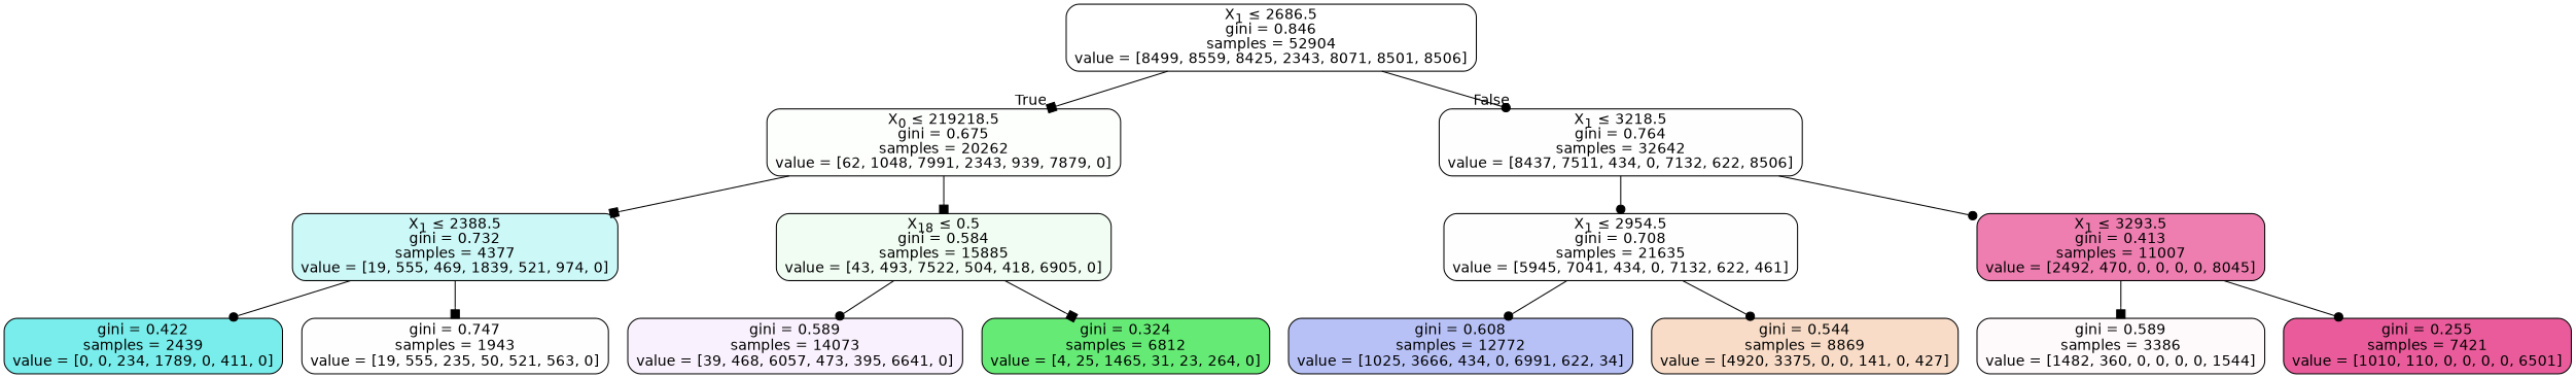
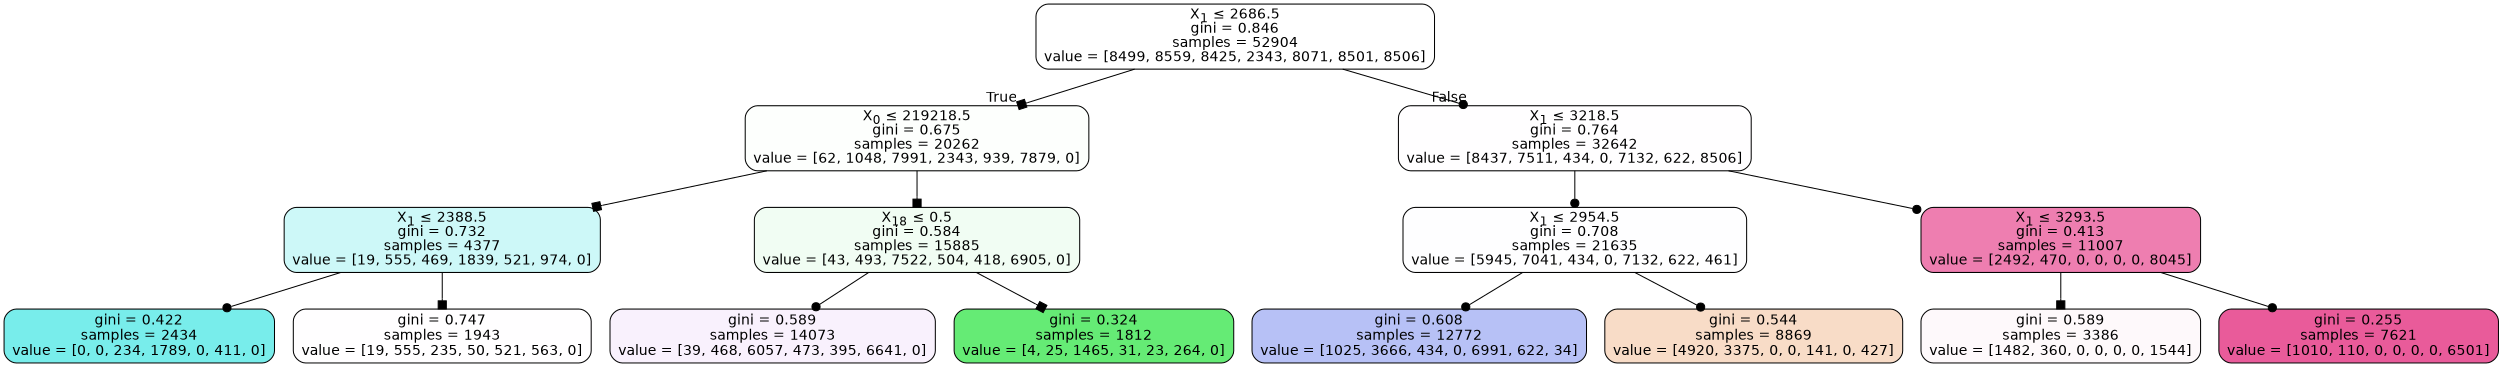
  digraph {
    node [color=black fillcolor="#fffeff" fontname=helvetica shape=box style="filled, rounded"]
    edge [arrowhead=dot fontname=helvetica]
    n1 [fillcolor="#ffffff" label=<X<SUB>1</SUB> &le; 2686.5<br/>gini = 0.846<br/>samples = 52904<br/>value = [8499, 8559, 8425, 2343, 8071, 8501, 8506]>]
    n2 [fillcolor="#fdfffd" label=<X<SUB>0</SUB> &le; 219218.5<br/>gini = 0.675<br/>samples = 20262<br/>value = [62, 1048, 7991, 2343, 939, 7879, 0]>]
    n3 [label=<X<SUB>1</SUB> &le; 3218.5<br/>gini = 0.764<br/>samples = 32642<br/>value = [8437, 7511, 434, 0, 7132, 622, 8506]>]
    n4 [fillcolor="#cdf8f8" label=<X<SUB>1</SUB> &le; 2388.5<br/>gini = 0.732<br/>samples = 4377<br/>value = [19, 555, 469, 1839, 521, 974, 0]>]
    n5 [fillcolor="#f1fdf3" label=<X<SUB>18</SUB> &le; 0.5<br/>gini = 0.584<br/>samples = 15885<br/>value = [43, 493, 7522, 504, 418, 6905, 0]>]
    n6 [fillcolor="#fefeff" label=<X<SUB>1</SUB> &le; 2954.5<br/>gini = 0.708<br/>samples = 21635<br/>value = [5945, 7041, 434, 0, 7132, 622, 461]>]
    n7 [fillcolor="#ee7eb0" label=<X<SUB>1</SUB> &le; 3293.5<br/>gini = 0.413<br/>samples = 11007<br/>value = [2492, 470, 0, 0, 0, 0, 8045]>]
-   n8 [fillcolor="#78edeb" label=<gini = 0.422<br/>samples = 2439<br/>value = [0, 0, 234, 1789, 0, 411, 0]>]
+   n8 [fillcolor="#78edeb" label=<gini = 0.422<br/>samples = 2434<br/>value = [0, 0, 234, 1789, 0, 411, 0]>]
    n9 [label=<gini = 0.747<br/>samples = 1943<br/>value = [19, 555, 235, 50, 521, 563, 0]>]
    n10 [fillcolor="#f9f1fd" label=<gini = 0.589<br/>samples = 14073<br/>value = [39, 468, 6057, 473, 395, 6641, 0]>]
-   n11 [fillcolor="#65eb75" label=<gini = 0.324<br/>samples = 6812<br/>value = [4, 25, 1465, 31, 23, 264, 0]>]
+   n11 [fillcolor="#65eb75" label=<gini = 0.324<br/>samples = 1812<br/>value = [4, 25, 1465, 31, 23, 264, 0]>]
    n12 [fillcolor="#b7c1f6" label=<gini = 0.608<br/>samples = 12772<br/>value = [1025, 3666, 434, 0, 6991, 622, 34]>]
    n13 [fillcolor="#f8dcc7" label=<gini = 0.544<br/>samples = 8869<br/>value = [4920, 3375, 0, 0, 141, 0, 427]>]
    n14 [fillcolor="#fef9fb" label=<gini = 0.589<br/>samples = 3386<br/>value = [1482, 360, 0, 0, 0, 0, 1544]>]
-   n15 [fillcolor="#e95b9a" label=<gini = 0.255<br/>samples = 7421<br/>value = [1010, 110, 0, 0, 0, 0, 6501]>]
+   n15 [fillcolor="#e95b9a" label=<gini = 0.255<br/>samples = 7621<br/>value = [1010, 110, 0, 0, 0, 0, 6501]>]
    n1 -> n2 [arrowhead=box headlabel=True labelangle=45 labeldistance=2.5]
    n1 -> n3 [headlabel=False labelangle=-45 labeldistance=2.5]
    n2 -> n4 [arrowhead=box]
    n2 -> n5 [arrowhead=box]
    n3 -> n6
    n3 -> n7
    n4 -> n8
    n4 -> n9 [arrowhead=box]
    n5 -> n10
    n5 -> n11 [arrowhead=box]
    n6 -> n12
    n6 -> n13
    n7 -> n14 [arrowhead=box]
    n7 -> n15
  }
